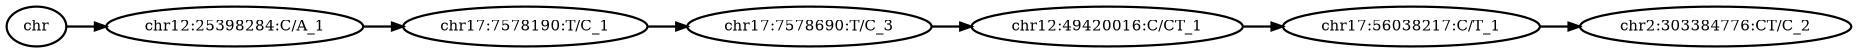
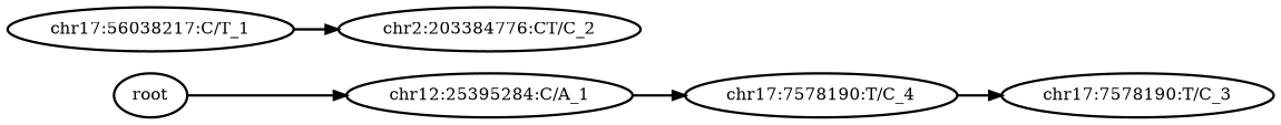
  digraph {
    rankdir=LR
    node [style=bold]
    edge [style=bold]
-   n1 [label=chr]
-   n2 [label="chr12:25398284:C/A_1"]
-   n3 [label="chr17:7578190:T/C_1"]
-   n4 [label="chr17:7578690:T/C_3"]
-   n5 [label="chr12:49420016:C/CT_1"]
+   n1 [label=root]
+   n2 [label="chr12:25395284:C/A_1"]
+   n3 [label="chr17:7578190:T/C_4"]
+   n4 [label="chr17:7578190:T/C_3"]
    n6 [label="chr17:56038217:C/T_1"]
-   n7 [label="chr2:303384776:CT/C_2"]
+   n7 [label="chr2:203384776:CT/C_2"]
    n1 -> n2
    n2 -> n3
    n3 -> n4
-   n4 -> n5
-   n5 -> n6
    n6 -> n7
  }
